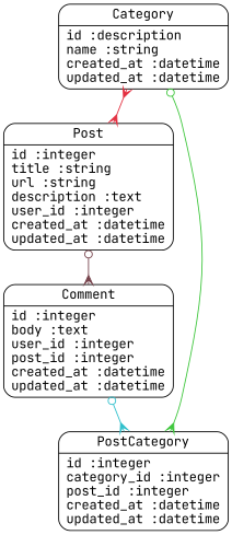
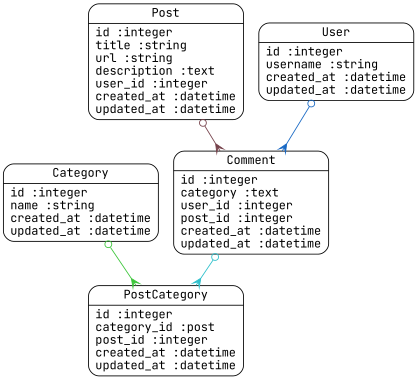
  digraph {
    fontname="JetBrains Mono"
    splines=true
    node [fontname="JetBrains Mono" shape=Mrecord]
    edge [arrowhead=crow arrowtail=odot dir=both fontname="JetBrains Mono"]
-   n1 [label="{Category|id :description\lname :string\lcreated_at :datetime\lupdated_at :datetime\l}"]
+   n1 [label="{Category|id :integer\lname :string\lcreated_at :datetime\lupdated_at :datetime\l}"]
    n2 [label="{Post|id :integer\ltitle :string\lurl :string\ldescription :text\luser_id :integer\lcreated_at :datetime\lupdated_at :datetime\l}"]
-   n3 [label="{PostCategory|id :integer\lcategory_id :integer\lpost_id :integer\lcreated_at :datetime\lupdated_at :datetime\l}"]
-   n4 [label="{Comment|id :integer\lbody :text\luser_id :integer\lpost_id :integer\lcreated_at :datetime\lupdated_at :datetime\l}"]
-   n1 -> n2 [arrowtail=crow color="#E32E3F"]
+   n3 [label="{PostCategory|id :integer\lcategory_id :post\lpost_id :integer\lcreated_at :datetime\lupdated_at :datetime\l}"]
+   n4 [label="{Comment|id :integer\lcategory :text\luser_id :integer\lpost_id :integer\lcreated_at :datetime\lupdated_at :datetime\l}"]
+   n5 [label="{User|id :integer\lusername :string\lcreated_at :datetime\lupdated_at :datetime\l}"]
    n1 -> n3 [color="#3BC539"]
    n2 -> n4 [color="#75414A"]
    n4 -> n3 [color="#2DBFCB"]
+   n5 -> n4 [color="#1768C4"]
  }
